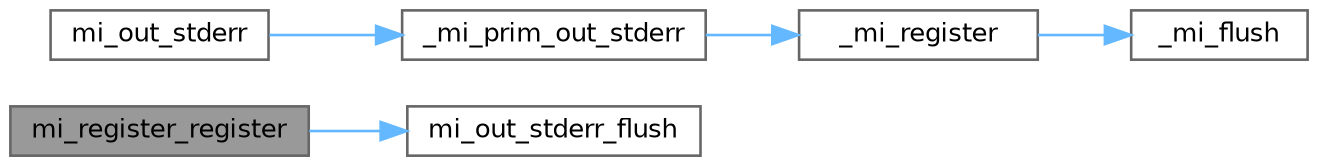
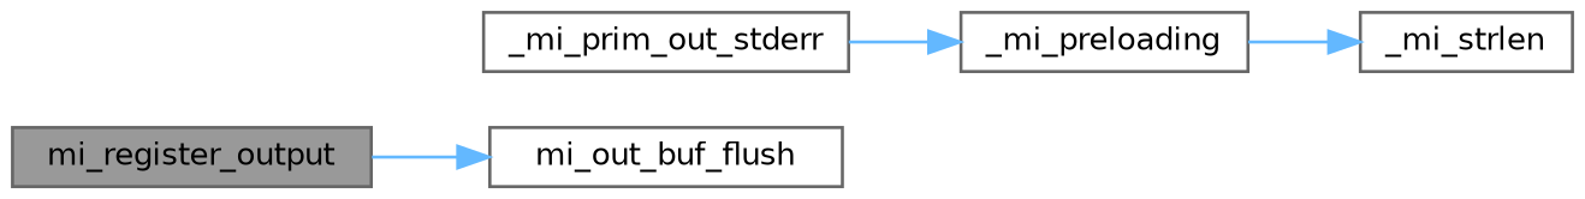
  digraph {
    rankdir=LR
    node [color=grey40 fillcolor=white fontname=Helvetica fontsize=10 shape=box style=filled]
    edge [color=steelblue1 fontname=Helvetica fontsize=10 labelfontname=Helvetica labelfontsize=10 style=solid]
-   n1 [color=gray40 fillcolor=grey60 fontcolor=black height=0.2 label=mi_register_register width=0.4]
-   n2 [height=0.2 label=mi_out_stderr_flush width=0.4]
-   n3 [height=0.2 label=mi_out_stderr width=0.4]
+   n1 [color=gray40 fillcolor=grey60 fontcolor=black height=0.2 label=mi_register_output width=0.4]
+   n2 [height=0.2 label=mi_out_buf_flush width=0.4]
    n4 [height=0.2 label=_mi_prim_out_stderr width=0.4]
-   n5 [height=0.2 label=_mi_register width=0.4]
-   n6 [height=0.2 label=_mi_flush width=0.4]
+   n5 [height=0.2 label=_mi_preloading width=0.4]
+   n6 [height=0.2 label=_mi_strlen width=0.4]
    n1 -> n2
-   n3 -> n4
    n4 -> n5
    n5 -> n6
  }
